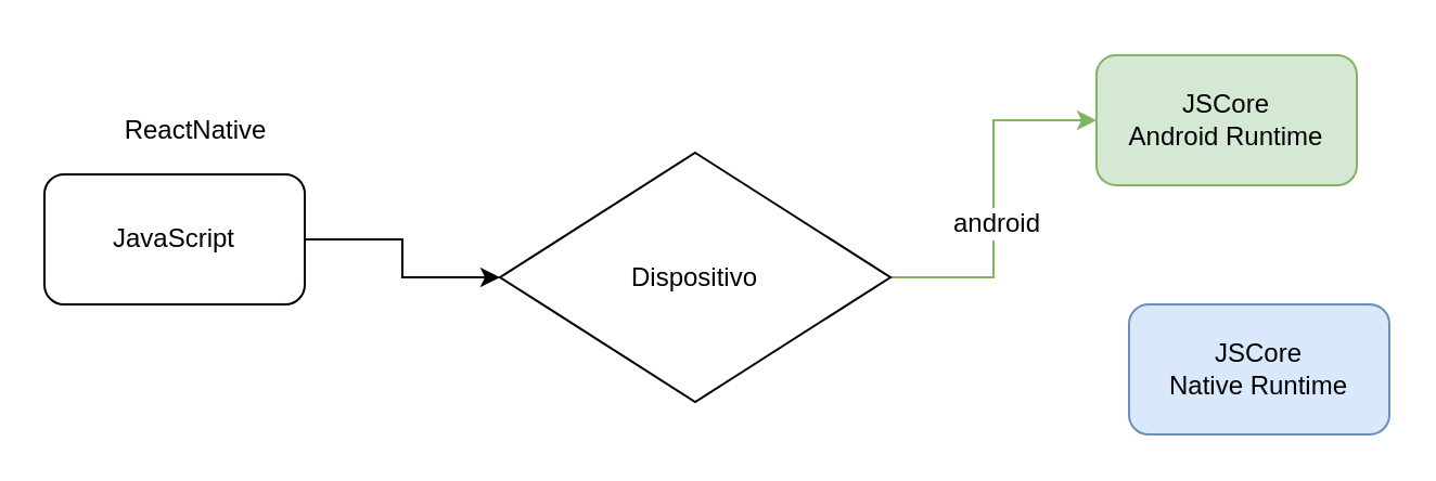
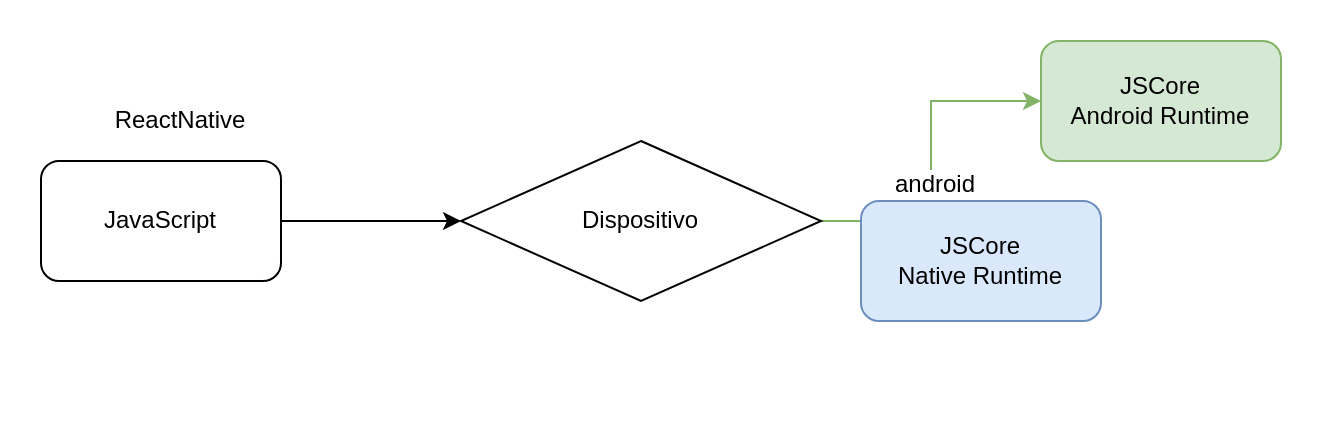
  <mxCell id="0" />
  <mxCell id="1" parent="0" />
  <mxCell id="2" value="" style="edgeStyle=orthogonalEdgeStyle;rounded=0;orthogonalLoop=1;jettySize=auto;html=1;entryX=0;entryY=0.5;entryDx=0;entryDy=0;" edge="1" parent="1" source="3" target="8"><mxGeometry relative="1" as="geometry"><mxPoint x="230" y="110" as="targetPoint" /></mxGeometry></mxCell>
  <mxCell id="3" value="JavaScript" style="rounded=1;whiteSpace=wrap;html=1;" vertex="1" parent="1"><mxGeometry x="20" y="80" width="120" height="60" as="geometry" /></mxCell>
- <mxCell id="4" value="&lt;div&gt;JSCore&lt;/div&gt;&lt;div&gt;Android Runtime&lt;br&gt;&lt;/div&gt;" style="rounded=1;whiteSpace=wrap;html=1;fillColor=#d5e8d4;strokeColor=#82b366;" vertex="1" parent="1"><mxGeometry x="505" y="25" width="120" height="60" as="geometry" /></mxCell>
+ <mxCell id="4" value="&lt;div&gt;JSCore&lt;/div&gt;&lt;div&gt;Android Runtime&lt;br&gt;&lt;/div&gt;" style="rounded=1;whiteSpace=wrap;html=1;fillColor=#d5e8d4;strokeColor=#82b366;" vertex="1" parent="1"><mxGeometry x="520" y="20" width="120" height="60" as="geometry" /></mxCell>
  <mxCell id="5" value="ReactNative" style="text;html=1;strokeColor=none;fillColor=none;align=center;verticalAlign=middle;whiteSpace=wrap;rounded=0;" vertex="1" parent="1"><mxGeometry x="30" y="50" width="120" height="20" as="geometry" /></mxCell>
  <mxCell id="6" value="" style="edgeStyle=orthogonalEdgeStyle;rounded=0;orthogonalLoop=1;jettySize=auto;html=1;entryX=0;entryY=0.5;entryDx=0;entryDy=0;fillColor=#d5e8d4;strokeColor=#82b366;" edge="1" parent="1" source="8" target="4"><mxGeometry relative="1" as="geometry"><mxPoint x="490" y="110" as="targetPoint" /></mxGeometry></mxCell>
  <mxCell id="7" value="android" style="text;html=1;resizable=0;points=[];align=center;verticalAlign=middle;labelBackgroundColor=#ffffff;" vertex="1" connectable="0" parent="6"><mxGeometry x="-0.353" y="19" relative="1" as="geometry"><mxPoint x="20" y="-19" as="offset" /></mxGeometry></mxCell>
- <mxCell id="8" value="Dispositivo" style="rhombus;whiteSpace=wrap;html=1;" vertex="1" parent="1"><mxGeometry x="230" y="70" width="180" height="115" as="geometry" /></mxCell>
- <mxCell id="9" value="&lt;div&gt;JSCore&lt;/div&gt;&lt;div&gt;Native Runtime&lt;br&gt;&lt;/div&gt;" style="rounded=1;whiteSpace=wrap;html=1;fillColor=#dae8fc;strokeColor=#6c8ebf;" vertex="1" parent="1"><mxGeometry x="520" y="140" width="120" height="60" as="geometry" /></mxCell>
+ <mxCell id="8" value="Dispositivo" style="rhombus;whiteSpace=wrap;html=1;" vertex="1" parent="1"><mxGeometry x="230" y="70" width="180" height="80" as="geometry" /></mxCell>
+ <mxCell id="9" value="&lt;div&gt;JSCore&lt;/div&gt;&lt;div&gt;Native Runtime&lt;br&gt;&lt;/div&gt;" style="rounded=1;whiteSpace=wrap;html=1;fillColor=#dae8fc;strokeColor=#6c8ebf;" vertex="1" parent="1"><mxGeometry x="430" y="100" width="120" height="60" as="geometry" /></mxCell>
